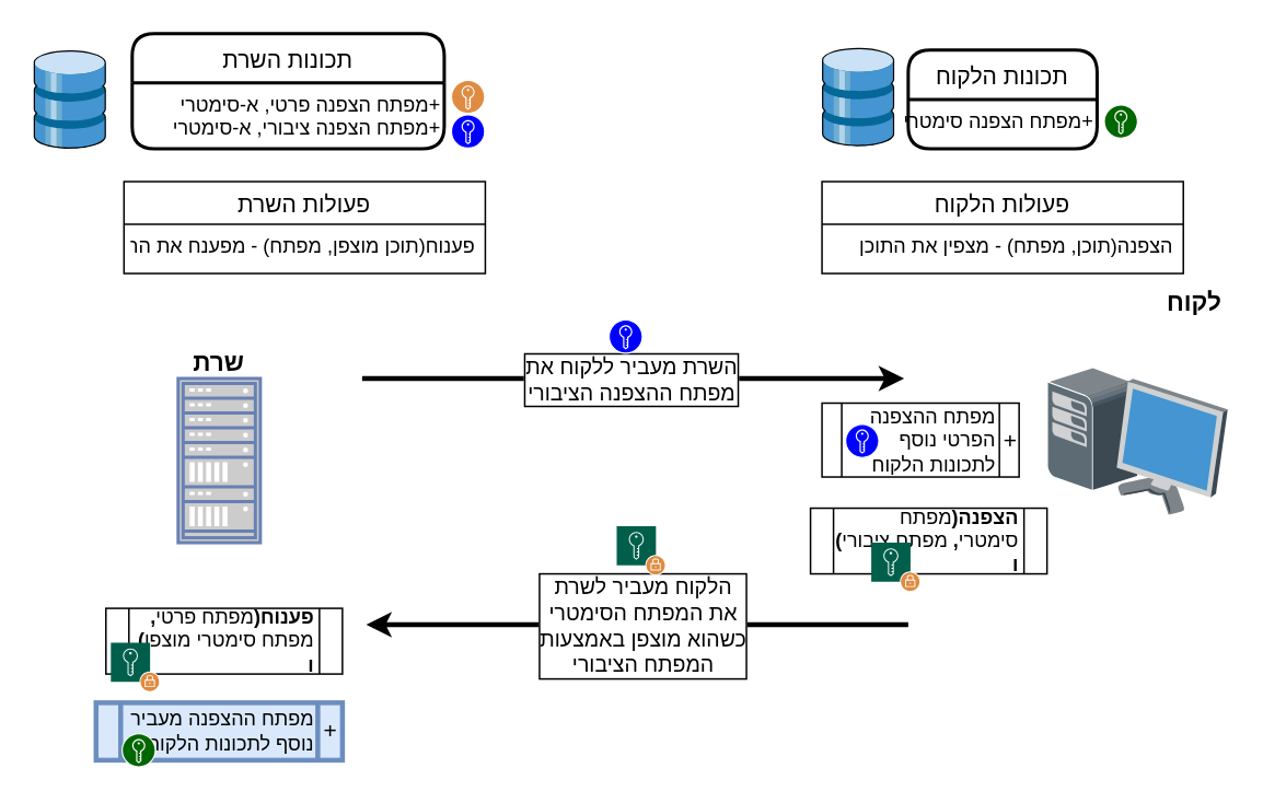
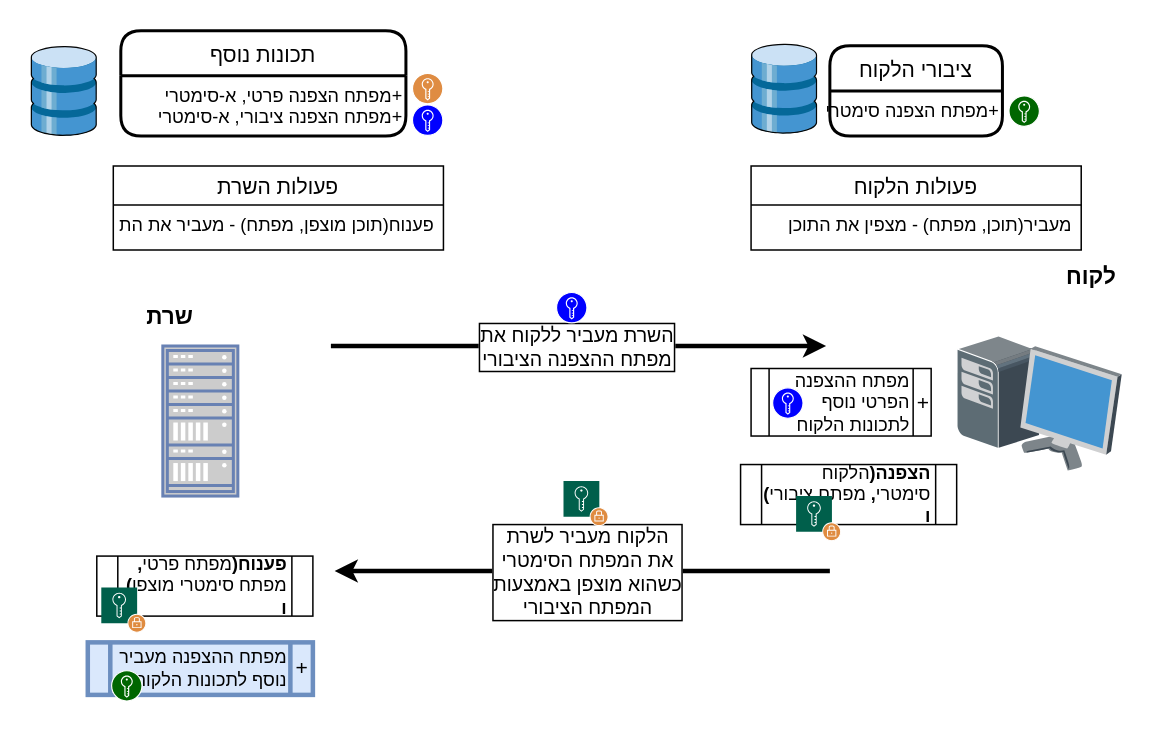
  <mxCell id="0" />
  <mxCell id="1" parent="0" />
  <mxCell id="2" value="" style="shadow=0;dashed=0;html=1;labelPosition=center;verticalLabelPosition=bottom;verticalAlign=top;align=center;outlineConnect=0;shape=mxgraph.veeam.3d.workstation;" parent="1" vertex="1"><mxGeometry x="637" y="223" width="110" height="90" as="geometry" /></mxCell>
  <mxCell id="3" value="" style="fontColor=#0066CC;verticalAlign=top;verticalLabelPosition=bottom;labelPosition=center;align=center;html=1;outlineConnect=0;fillColor=#CCCCCC;strokeColor=#6881B3;gradientColor=none;gradientDirection=north;strokeWidth=2;shape=mxgraph.networks.rack;" parent="1" vertex="1"><mxGeometry x="108" y="230" width="50" height="100" as="geometry" /></mxCell>
- <mxCell id="4" value="תכונות השרת" style="swimlane;childLayout=stackLayout;horizontal=1;startSize=30;horizontalStack=0;rounded=1;fontSize=14;fontStyle=0;strokeWidth=2;resizeParent=0;resizeLast=1;shadow=0;dashed=0;align=center;" parent="1" vertex="1"><mxGeometry x="80" y="20" width="190" height="70" as="geometry" /></mxCell>
+ <mxCell id="4" value="תכונות נוסף" style="swimlane;childLayout=stackLayout;horizontal=1;startSize=30;horizontalStack=0;rounded=1;fontSize=14;fontStyle=0;strokeWidth=2;resizeParent=0;resizeLast=1;shadow=0;dashed=0;align=center;" parent="1" vertex="1"><mxGeometry x="80" y="20" width="190" height="70" as="geometry" /></mxCell>
  <mxCell id="5" value=" מפתח הצפנה פרטי, א-סימטרי+&#10;מפתח הצפנה ציבורי, א-סימטרי+&#10;" style="align=right;strokeColor=none;fillColor=none;spacingLeft=4;fontSize=12;verticalAlign=top;resizable=0;rotatable=0;part=1;" parent="4" vertex="1"><mxGeometry y="30" width="190" height="40" as="geometry" /></mxCell>
  <mxCell id="6" value="פעולות השרת" style="swimlane;fontStyle=0;childLayout=stackLayout;horizontal=1;startSize=26;horizontalStack=0;resizeParent=1;resizeParentMax=0;resizeLast=0;collapsible=1;marginBottom=0;align=center;fontSize=14;" parent="1" vertex="1"><mxGeometry x="75" y="110" width="220" height="56" as="geometry" /></mxCell>
- <mxCell id="7" value="פענוח(תוכן מוצפן, מפתח) - מפענח את התוכן" style="text;strokeColor=none;fillColor=none;spacingLeft=4;spacingRight=4;overflow=hidden;rotatable=0;points=[[0,0.5],[1,0.5]];portConstraint=eastwest;fontSize=12;align=right;" parent="6" vertex="1"><mxGeometry y="26" width="220" height="30" as="geometry" /></mxCell>
- <mxCell id="8" value="תכונות הלקוח" style="swimlane;childLayout=stackLayout;horizontal=1;startSize=30;horizontalStack=0;rounded=1;fontSize=14;fontStyle=0;strokeWidth=2;resizeParent=0;resizeLast=1;shadow=0;dashed=0;align=center;" parent="1" vertex="1"><mxGeometry x="552.5" y="30" width="115" height="60" as="geometry" /></mxCell>
+ <mxCell id="7" value="פענוח(תוכן מוצפן, מפתח) - מעביר את התוכן" style="text;strokeColor=none;fillColor=none;spacingLeft=4;spacingRight=4;overflow=hidden;rotatable=0;points=[[0,0.5],[1,0.5]];portConstraint=eastwest;fontSize=12;align=right;" parent="6" vertex="1"><mxGeometry y="26" width="220" height="30" as="geometry" /></mxCell>
+ <mxCell id="8" value="ציבורי הלקוח" style="swimlane;childLayout=stackLayout;horizontal=1;startSize=30;horizontalStack=0;rounded=1;fontSize=14;fontStyle=0;strokeWidth=2;resizeParent=0;resizeLast=1;shadow=0;dashed=0;align=center;" parent="1" vertex="1"><mxGeometry x="552.5" y="30" width="115" height="60" as="geometry" /></mxCell>
  <mxCell id="9" value="מפתח הצפנה סימטרי+&#10;" style="align=right;strokeColor=none;fillColor=none;spacingLeft=4;fontSize=12;verticalAlign=top;resizable=0;rotatable=0;part=1;" parent="8" vertex="1"><mxGeometry y="30" width="115" height="30" as="geometry" /></mxCell>
  <mxCell id="10" value="פעולות הלקוח" style="swimlane;fontStyle=0;childLayout=stackLayout;horizontal=1;startSize=26;horizontalStack=0;resizeParent=1;resizeParentMax=0;resizeLast=0;collapsible=1;marginBottom=0;align=center;fontSize=14;" parent="1" vertex="1"><mxGeometry x="500" y="110" width="220" height="56" as="geometry" /></mxCell>
- <mxCell id="11" value="הצפנה(תוכן, מפתח) - מצפין את התוכן" style="text;strokeColor=none;fillColor=none;spacingLeft=4;spacingRight=4;overflow=hidden;rotatable=0;points=[[0,0.5],[1,0.5]];portConstraint=eastwest;fontSize=12;align=right;labelBackgroundColor=#ffffff;" parent="10" vertex="1"><mxGeometry y="26" width="220" height="30" as="geometry" /></mxCell>
+ <mxCell id="11" value="מעביר(תוכן, מפתח) - מצפין את התוכן" style="text;strokeColor=none;fillColor=none;spacingLeft=4;spacingRight=4;overflow=hidden;rotatable=0;points=[[0,0.5],[1,0.5]];portConstraint=eastwest;fontSize=12;align=right;labelBackgroundColor=#ffffff;" parent="10" vertex="1"><mxGeometry y="26" width="220" height="30" as="geometry" /></mxCell>
  <mxCell id="12" value="" style="endArrow=classic;html=1;align=right;strokeWidth=3;" parent="1" edge="1"><mxGeometry relative="1" as="geometry"><mxPoint x="220" y="230" as="sourcePoint" /><mxPoint x="550" y="230" as="targetPoint" /></mxGeometry></mxCell>
  <mxCell id="13" value="&lt;font style=&quot;font-size: 13px&quot;&gt;השרת מעביר ללקוח את&lt;br&gt;מפתח ההצפנה הציבורי&lt;/font&gt;" style="edgeLabel;resizable=0;html=1;align=center;verticalAlign=middle;labelBorderColor=#000000;" parent="12" connectable="0" vertex="1"><mxGeometry relative="1" as="geometry"><mxPoint x="-2" as="offset" /></mxGeometry></mxCell>
  <mxCell id="14" value="" style="endArrow=classic;html=1;align=right;strokeWidth=3;startArrow=none;" parent="1" edge="1"><mxGeometry relative="1" as="geometry"><mxPoint x="360" y="380" as="sourcePoint" /><mxPoint x="222.5" y="380" as="targetPoint" /></mxGeometry></mxCell>
  <mxCell id="15" value="&amp;nbsp;מפתח ההצפנה הפרטי נוסף לתכונות הלקוח" style="shape=process;whiteSpace=wrap;html=1;backgroundOutline=1;labelBackgroundColor=none;align=right;" parent="1" vertex="1"><mxGeometry x="500" y="245" width="120" height="45" as="geometry" /></mxCell>
  <mxCell id="16" value="&lt;font style=&quot;font-size: 14px&quot;&gt;+&lt;/font&gt;" style="text;html=1;strokeColor=none;fillColor=none;align=center;verticalAlign=middle;whiteSpace=wrap;rounded=0;labelBackgroundColor=none;" parent="1" vertex="1"><mxGeometry x="595" y="257.5" width="40" height="20" as="geometry" /></mxCell>
  <mxCell id="17" value="" style="endArrow=none;html=1;align=right;strokeWidth=3;" parent="1" edge="1"><mxGeometry relative="1" as="geometry"><mxPoint x="552.5" y="380" as="sourcePoint" /><mxPoint x="360" y="380" as="targetPoint" /></mxGeometry></mxCell>
  <mxCell id="18" value="&lt;span style=&quot;font-size: 13px&quot;&gt;הלקוח מעביר לשרת&lt;br&gt;את המפתח הסימטרי&lt;br&gt;כשהוא מוצפן באמצעות&lt;br&gt;המפתח הציבורי&lt;br&gt;&lt;/span&gt;" style="edgeLabel;resizable=0;html=1;align=center;verticalAlign=middle;labelBorderColor=#000000;" parent="17" connectable="0" vertex="1"><mxGeometry relative="1" as="geometry"><mxPoint x="-66" as="offset" /></mxGeometry></mxCell>
- <mxCell id="19" value="&lt;b&gt;הצפנה(&lt;/b&gt;מפתח סימטרי&lt;b&gt;,&lt;/b&gt; מפתח ציבורי&lt;b&gt;) ו&lt;/b&gt;" style="shape=process;whiteSpace=wrap;html=1;backgroundOutline=1;labelBackgroundColor=none;align=right;" parent="1" vertex="1"><mxGeometry x="493" y="309" width="144" height="40" as="geometry" /></mxCell>
+ <mxCell id="19" value="&lt;b&gt;הצפנה(&lt;/b&gt;הלקוח סימטרי&lt;b&gt;,&lt;/b&gt; מפתח ציבורי&lt;b&gt;) ו&lt;/b&gt;" style="shape=process;whiteSpace=wrap;html=1;backgroundOutline=1;labelBackgroundColor=none;align=right;" parent="1" vertex="1"><mxGeometry x="493" y="309" width="144" height="40" as="geometry" /></mxCell>
  <mxCell id="20" value="" style="pointerEvents=1;shadow=0;dashed=0;html=1;strokeColor=none;fillColor=#DF8C42;labelPosition=center;verticalLabelPosition=bottom;verticalAlign=top;align=center;outlineConnect=0;shape=mxgraph.veeam2.encrypted;labelBackgroundColor=none;" parent="1" vertex="1"><mxGeometry x="274" y="48" width="21" height="21" as="geometry" /></mxCell>
  <mxCell id="21" value="" style="pointerEvents=1;shadow=0;dashed=0;html=1;strokeColor=none;labelPosition=center;verticalLabelPosition=bottom;verticalAlign=top;align=center;outlineConnect=0;shape=mxgraph.veeam2.encrypted;labelBackgroundColor=none;fillColor=#0000FF;" parent="1" vertex="1"><mxGeometry x="274" y="69" width="21" height="21" as="geometry" /></mxCell>
  <mxCell id="22" value="" style="pointerEvents=1;shadow=0;dashed=0;html=1;strokeColor=none;labelPosition=center;verticalLabelPosition=bottom;verticalAlign=top;align=center;outlineConnect=0;shape=mxgraph.veeam2.encrypted;labelBackgroundColor=none;fillColor=#006600;" parent="1" vertex="1"><mxGeometry x="671.5" y="63" width="21" height="21" as="geometry" /></mxCell>
  <mxCell id="23" value="" style="pointerEvents=1;shadow=0;dashed=0;html=1;strokeColor=none;labelPosition=center;verticalLabelPosition=bottom;verticalAlign=top;align=center;outlineConnect=0;shape=mxgraph.veeam2.encrypted;labelBackgroundColor=none;fillColor=#0000FF;" parent="1" vertex="1"><mxGeometry x="370" y="194" width="21" height="21" as="geometry" /></mxCell>
  <mxCell id="24" value="" style="pointerEvents=1;shadow=0;dashed=0;html=1;strokeColor=none;labelPosition=center;verticalLabelPosition=bottom;verticalAlign=top;align=center;outlineConnect=0;shape=mxgraph.veeam2.encrypted;labelBackgroundColor=none;fillColor=#0000FF;" parent="1" vertex="1"><mxGeometry x="514" y="257.5" width="21" height="21" as="geometry" /></mxCell>
  <mxCell id="25" value="" style="pointerEvents=1;shadow=0;dashed=0;html=1;strokeColor=none;fillColor=#005F4B;labelPosition=center;verticalLabelPosition=bottom;verticalAlign=top;align=center;outlineConnect=0;shape=mxgraph.veeam2.encryption_key;labelBackgroundColor=none;" parent="1" vertex="1"><mxGeometry x="530" y="330" width="30" height="30" as="geometry" /></mxCell>
  <mxCell id="26" value="" style="pointerEvents=1;shadow=0;dashed=0;html=1;strokeColor=none;fillColor=#005F4B;labelPosition=center;verticalLabelPosition=bottom;verticalAlign=top;align=center;outlineConnect=0;shape=mxgraph.veeam2.encryption_key;labelBackgroundColor=none;" parent="1" vertex="1"><mxGeometry x="375" y="320" width="30" height="30" as="geometry" /></mxCell>
  <mxCell id="27" value="" style="shadow=0;dashed=0;html=1;labelPosition=center;verticalLabelPosition=bottom;verticalAlign=top;align=center;outlineConnect=0;shape=mxgraph.veeam.3d.datastore;labelBackgroundColor=none;fillColor=#006600;" parent="1" vertex="1"><mxGeometry x="20" y="30" width="44" height="60" as="geometry" /></mxCell>
  <mxCell id="28" value="" style="shadow=0;dashed=0;html=1;labelPosition=center;verticalLabelPosition=bottom;verticalAlign=top;align=center;outlineConnect=0;shape=mxgraph.veeam.3d.datastore;labelBackgroundColor=none;fillColor=#006600;" parent="1" vertex="1"><mxGeometry x="500" y="28.5" width="44" height="60" as="geometry" /></mxCell>
  <mxCell id="29" value="&amp;nbsp;מפתח ההצפנה מעביר נוסף לתכונות הלקוח" style="shape=process;whiteSpace=wrap;html=1;backgroundOutline=1;labelBackgroundColor=none;align=right;strokeWidth=3;fillColor=#dae8fc;strokeColor=#6c8ebf;" parent="1" vertex="1"><mxGeometry x="58" y="427.5" width="150" height="35" as="geometry" /></mxCell>
  <mxCell id="30" value="&lt;font style=&quot;font-size: 14px&quot;&gt;+&lt;/font&gt;" style="text;html=1;strokeColor=none;fillColor=none;align=center;verticalAlign=middle;whiteSpace=wrap;rounded=0;labelBackgroundColor=none;" parent="1" vertex="1"><mxGeometry x="181" y="435" width="40" height="20" as="geometry" /></mxCell>
  <mxCell id="31" value="&lt;b&gt;פענוח(&lt;/b&gt;מפתח פרטי&lt;b&gt;,&lt;/b&gt; מפתח סימטרי מוצפן&lt;b&gt;) ו&lt;/b&gt;" style="shape=process;whiteSpace=wrap;html=1;backgroundOutline=1;labelBackgroundColor=none;align=right;" parent="1" vertex="1"><mxGeometry x="64" y="370" width="144" height="40" as="geometry" /></mxCell>
  <mxCell id="32" value="" style="pointerEvents=1;shadow=0;dashed=0;html=1;strokeColor=none;fillColor=#005F4B;labelPosition=center;verticalLabelPosition=bottom;verticalAlign=top;align=center;outlineConnect=0;shape=mxgraph.veeam2.encryption_key;labelBackgroundColor=none;" parent="1" vertex="1"><mxGeometry x="67" y="391" width="30" height="30" as="geometry" /></mxCell>
  <mxCell id="33" value="" style="pointerEvents=1;shadow=0;dashed=0;html=1;strokeColor=none;labelPosition=center;verticalLabelPosition=bottom;verticalAlign=top;align=center;outlineConnect=0;shape=mxgraph.veeam2.encrypted;labelBackgroundColor=none;fillColor=#006600;" parent="1" vertex="1"><mxGeometry x="73.5" y="446" width="21" height="21" as="geometry" /></mxCell>
- <mxCell id="34" value="&lt;b&gt;&lt;font style=&quot;font-size: 15px&quot;&gt;שרת&lt;/font&gt;&lt;/b&gt;" style="text;html=1;strokeColor=none;fillColor=none;align=center;verticalAlign=middle;whiteSpace=wrap;rounded=0;labelBackgroundColor=none;" parent="1" vertex="1"><mxGeometry x="113" y="210" width="40" height="20" as="geometry" /></mxCell>
+ <mxCell id="34" value="&lt;b&gt;&lt;font style=&quot;font-size: 15px&quot;&gt;שרת&lt;/font&gt;&lt;/b&gt;" style="text;html=1;strokeColor=none;fillColor=none;align=center;verticalAlign=middle;whiteSpace=wrap;rounded=0;labelBackgroundColor=none;" parent="1" vertex="1"><mxGeometry x="93" y="200" width="40" height="20" as="geometry" /></mxCell>
  <mxCell id="35" value="&lt;b&gt;&lt;font style=&quot;font-size: 15px&quot;&gt;לקוח&lt;/font&gt;&lt;/b&gt;" style="text;html=1;strokeColor=none;fillColor=none;align=center;verticalAlign=middle;whiteSpace=wrap;rounded=0;labelBackgroundColor=none;" parent="1" vertex="1"><mxGeometry x="707" y="173" width="40" height="20" as="geometry" /></mxCell>
